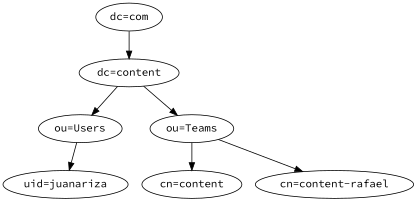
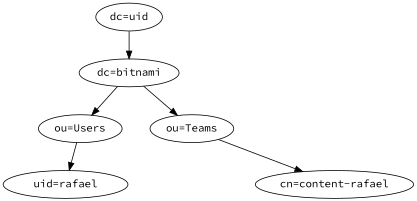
  digraph {
    fontname="Source Code Pro"
    node [fontname="Source Code Pro"]
    edge [fontname="Source Code Pro"]
-   "dc=com"
-   "dc=bitnami" [label="dc=content"]
+   "dc=com" [label="dc=uid"]
+   "dc=bitnami"
    "ou=Users"
    "ou=Teams"
-   "uid=juanariza"
-   "cn=content"
+   "uid=juanariza" [label="uid=rafael"]
    n7 [label="cn=content-rafael"]
    "dc=com" -> "dc=bitnami"
    "dc=bitnami" -> "ou=Users"
    "dc=bitnami" -> "ou=Teams"
    "ou=Users" -> "uid=juanariza"
-   "ou=Teams" -> "cn=content"
    "ou=Teams" -> n7
  }
